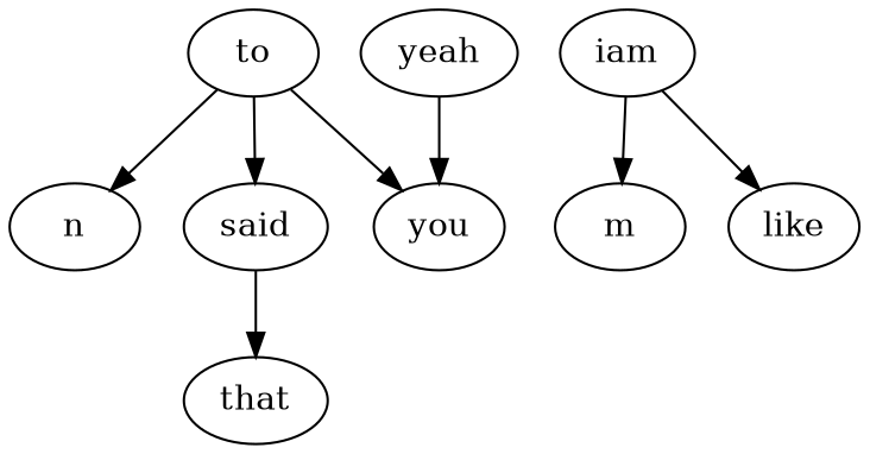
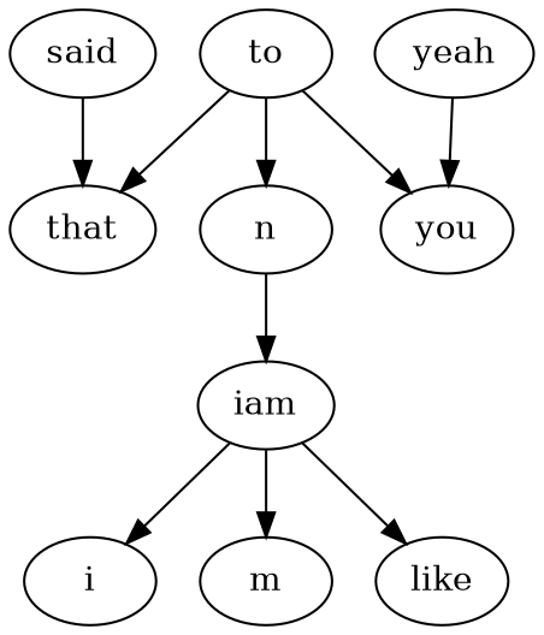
  digraph {
    n
    iam
+   i
    m
    like
    to
    that
    you
    said
    yeah
+   n -> iam
+   iam -> i
    iam -> m
    iam -> like
    to -> n
-   to -> said
+   to -> that
    to -> you
    said -> that
    yeah -> you
  }
